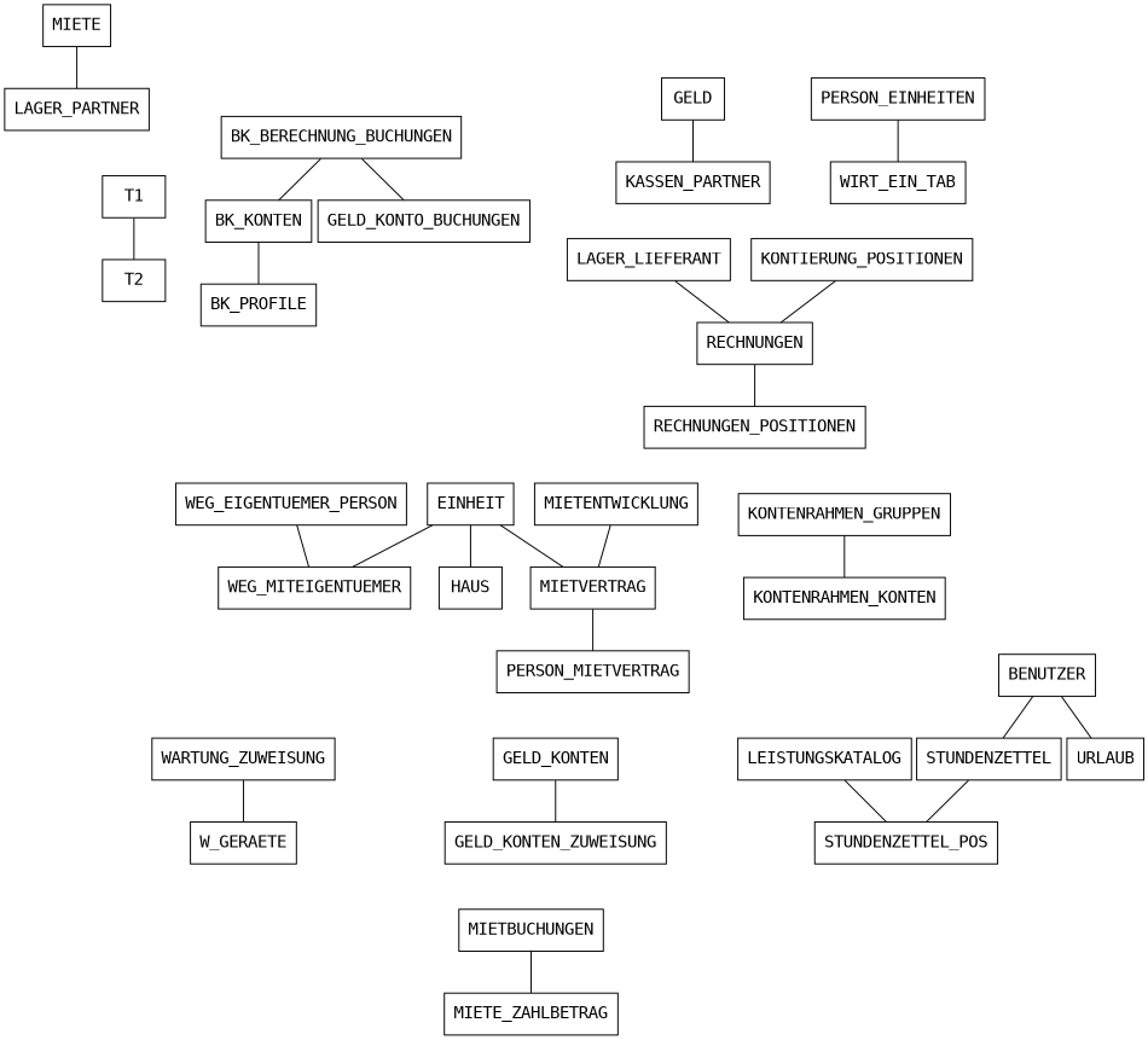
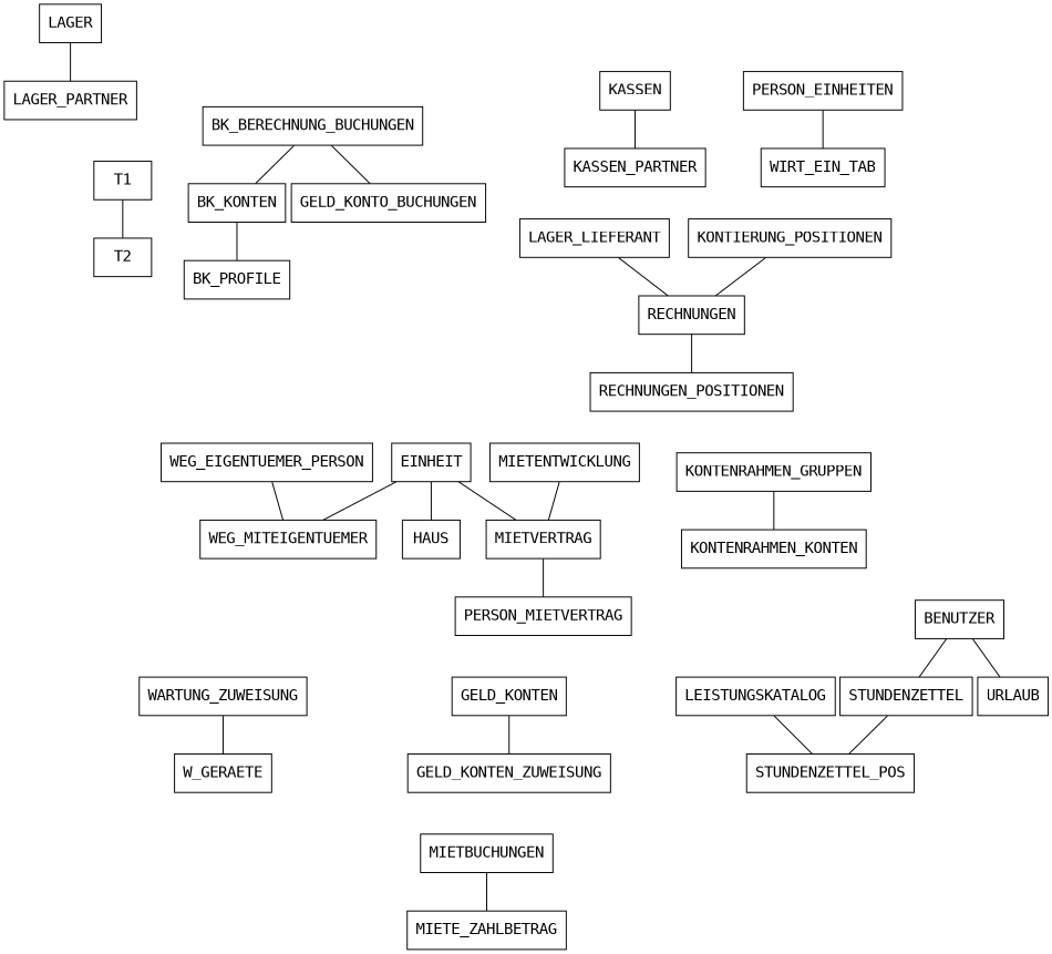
  graph {
    fontname="DejaVu Sans Mono"
    pack=true
    splines=true
    node [fontname="DejaVu Sans Mono" shape=rectangle]
    edge [fontname="DejaVu Sans Mono"]
    GELD_KONTEN
    GELD_KONTEN_ZUWEISUNG
    EINHEIT
    HAUS
    WEG_MITEIGENTUEMER
    MIETVERTRAG
    PERSON_MIETVERTRAG
    n8 [label=LAGER_LIEFERANT]
    RECHNUNGEN
    RECHNUNGEN_POSITIONEN
-   LAGER [label=MIETE]
+   LAGER
    LAGER_PARTNER
    STUNDENZETTEL
    STUNDENZETTEL_POS
    n15 [label=PERSON_EINHEITEN]
    WIRT_EIN_TAB
    KONTIERUNG_POSITIONEN
    T1
    T2
    BK_KONTEN
    BK_PROFILE
    BK_BERECHNUNG_BUCHUNGEN
    GELD_KONTO_BUCHUNGEN
    BENUTZER
    URLAUB
    LEISTUNGSKATALOG
    MIETENTWICKLUNG
-   KASSEN [label=GELD]
+   KASSEN
    KASSEN_PARTNER
    WARTUNG_ZUWEISUNG
    W_GERAETE
    MIETBUCHUNGEN
    MIETE_ZAHLBETRAG
    KONTENRAHMEN_GRUPPEN
    KONTENRAHMEN_KONTEN
    WEG_EIGENTUEMER_PERSON
    GELD_KONTEN -- GELD_KONTEN_ZUWEISUNG [label=KONTO_ID]
    EINHEIT -- HAUS [label=HAUS_ID]
    EINHEIT -- WEG_MITEIGENTUEMER [label=EINHEIT_ID]
    EINHEIT -- MIETVERTRAG [label=EINHEIT_ID]
    MIETVERTRAG -- PERSON_MIETVERTRAG [label=PERSON_MIETVERTRAG_MIETVERTRAG_ID]
    n8 -- RECHNUNGEN [label=AUSSTELLER_ID]
    RECHNUNGEN -- RECHNUNGEN_POSITIONEN [label=BELEG_NR]
    LAGER -- LAGER_PARTNER [label=LAGER_ID]
    STUNDENZETTEL -- STUNDENZETTEL_POS [label=ZETTEL_ID]
    n15 -- WIRT_EIN_TAB [label=W_ID]
    KONTIERUNG_POSITIONEN -- RECHNUNGEN [label=BELEG_NR]
    T1 -- T2 [label=MIETVERTRAG_NR]
    BK_KONTEN -- BK_PROFILE [label=BK_PROFIL_ID]
    BK_BERECHNUNG_BUCHUNGEN -- BK_KONTEN [label=BK_K_ID]
    BK_BERECHNUNG_BUCHUNGEN -- GELD_KONTO_BUCHUNGEN [label=GELD_KONTO_BUCHUNGEN_ID]
    BENUTZER -- STUNDENZETTEL [label=BENUTZER_ID]
    BENUTZER -- URLAUB [label=BENUTZER_ID]
    LEISTUNGSKATALOG -- STUNDENZETTEL_POS [label=LK_ID]
    MIETENTWICKLUNG -- MIETVERTRAG [label=MIETVERTRAG_ID]
    KASSEN -- KASSEN_PARTNER [label=KASSEN_ID]
    WARTUNG_ZUWEISUNG -- W_GERAETE [label=GERAETE_ID]
    MIETBUCHUNGEN -- MIETE_ZAHLBETRAG [label=BUCHUNGSNUMMER]
    KONTENRAHMEN_GRUPPEN -- KONTENRAHMEN_KONTEN [label=KONTENRAHMEN_GRUPPEN_ID]
    WEG_EIGENTUEMER_PERSON -- WEG_MITEIGENTUEMER [label=ID]
  }
